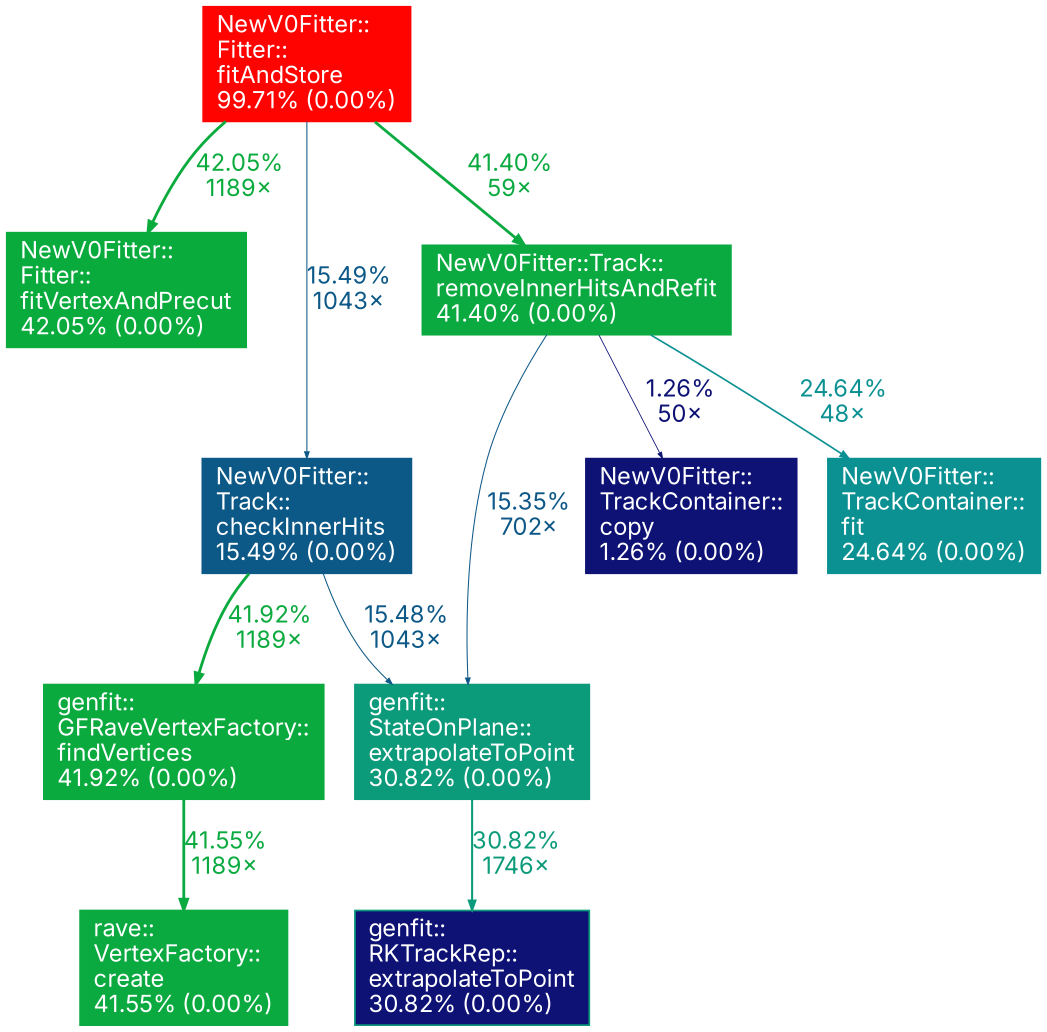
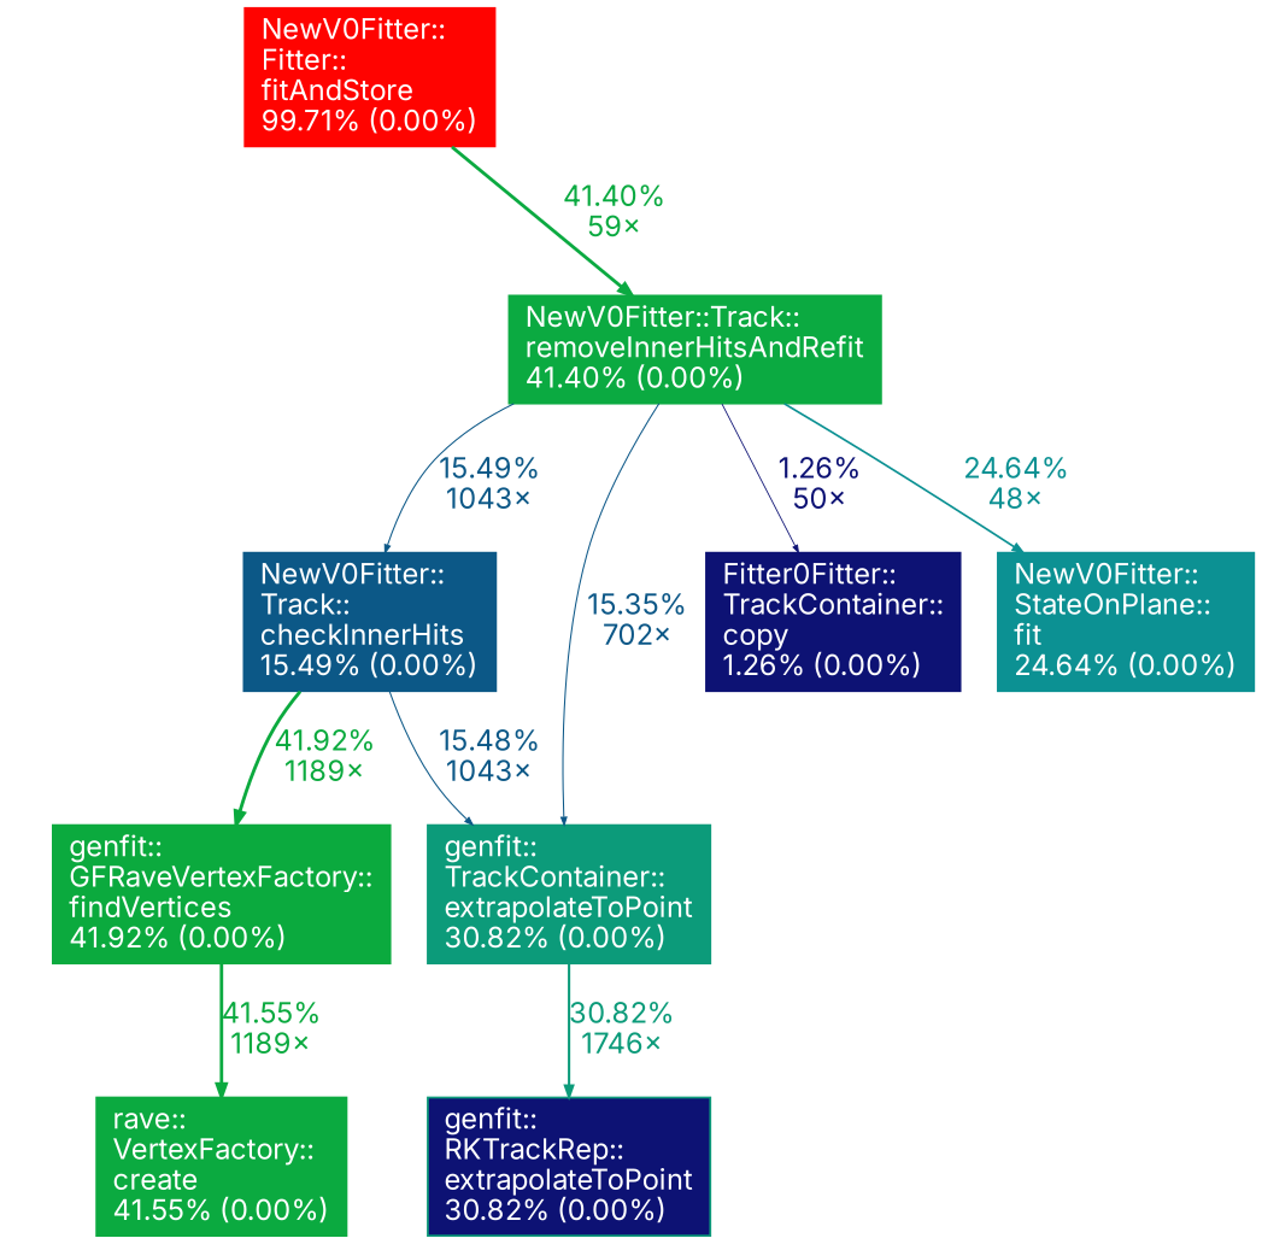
  digraph {
    fontname=Inter
    node [color="#0c9b7a" fontcolor="#ffffff" fontname=Inter shape=box style=filled]
    edge [arrowsize=0.39 color="#0c5887" fontcolor="#0c5887" fontname=Inter penwidth=1.68]
    n1 [color="#ff0300" label="NewV0Fitter::\lFitter::\lfitAndStore\l99.71% (0.00%)\l"]
-   n2 [color="#0aab3d" label="NewV0Fitter::\lFitter::\lfitVertexAndPrecut\l42.05% (0.00%)\l"]
    n3 [color="#0c5887" label="NewV0Fitter::\lTrack::\lcheckInnerHits\l15.49% (0.00%)\l"]
    n4 [color="#0baa41" label="NewV0Fitter::Track::\lremoveInnerHitsAndRefit\l41.40% (0.00%)\l"]
    n5 [color="#0baa3e" label="genfit::\lGFRaveVertexFactory::\lfindVertices\l41.92% (0.00%)\l"]
-   n6 [label="genfit::\lStateOnPlane::\lextrapolateToPoint\l30.82% (0.00%)\l"]
-   n7 [color="#0d1274" label="NewV0Fitter::\lTrackContainer::\lcopy\l1.26% (0.00%)\l"]
-   n8 [color="#0c9193" label="NewV0Fitter::\lTrackContainer::\lfit\l24.64% (0.00%)\l"]
+   n6 [label="genfit::\lTrackContainer::\lextrapolateToPoint\l30.82% (0.00%)\l"]
+   n7 [color="#0d1274" label="Fitter0Fitter::\lTrackContainer::\lcopy\l1.26% (0.00%)\l"]
+   n8 [color="#0c9193" label="NewV0Fitter::\lStateOnPlane::\lfit\l24.64% (0.00%)\l"]
    n9 [color="#0baa40" label="rave::\lVertexFactory::\lcreate\l41.55% (0.00%)\l"]
    n10 [fillcolor="#0d1274" label="genfit::\lRKTrackRep::\lextrapolateToPoint\l30.82% (0.00%)\l"]
-   n1 -> n2 [arrowsize=0.65 color="#0aab3d" fontcolor="#0aab3d" label="42.05%\n1189×"]
-   n1 -> n3 [label="15.49%\n1043×" penwidth=0.62]
+   n4 -> n3 [label="15.49%\n1043×" penwidth=0.62]
    n1 -> n4 [arrowsize=0.64 color="#0baa41" fontcolor="#0baa41" label="41.40%\n59×" penwidth=1.66]
    n3 -> n5 [arrowsize=0.65 color="#0baa3e" fontcolor="#0baa3e" label="41.92%\n1189×"]
    n3 -> n6 [label="15.48%\n1043×" penwidth=0.62]
    n4 -> n6 [color="#0c5787" fontcolor="#0c5787" label="15.35%\n702×" penwidth=0.61]
    n4 -> n7 [arrowsize=0.35 color="#0d1274" fontcolor="#0d1274" label="1.26%\n50×" penwidth=0.50]
    n4 -> n8 [arrowsize=0.50 color="#0c9193" fontcolor="#0c9193" label="24.64%\n48×" penwidth=0.99]
    n5 -> n9 [arrowsize=0.64 color="#0baa40" fontcolor="#0baa40" label="41.55%\n1189×" penwidth=1.66]
    n6 -> n10 [arrowsize=0.56 color="#0c9b7a" fontcolor="#0c9b7a" label="30.82%\n1746×" penwidth=1.23]
  }
